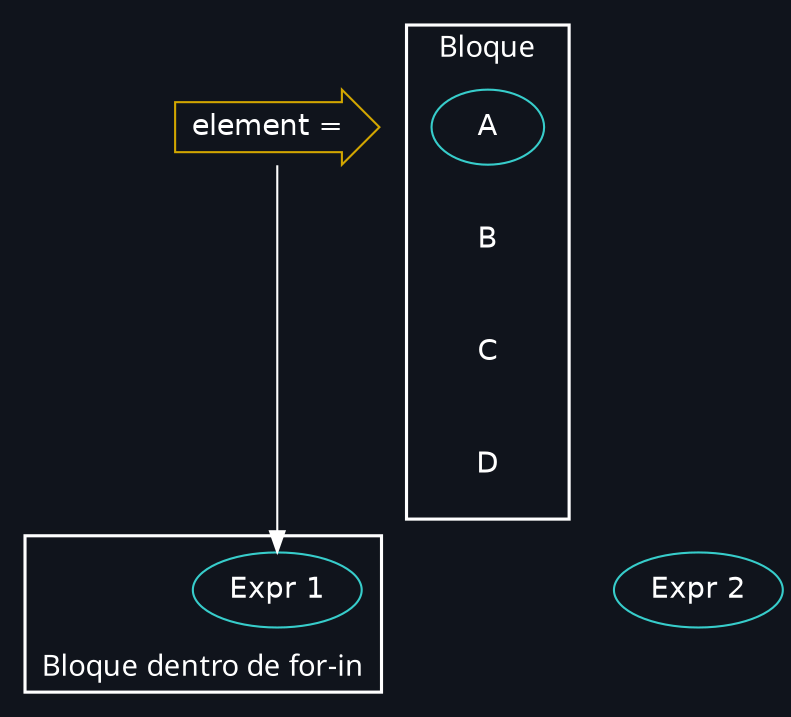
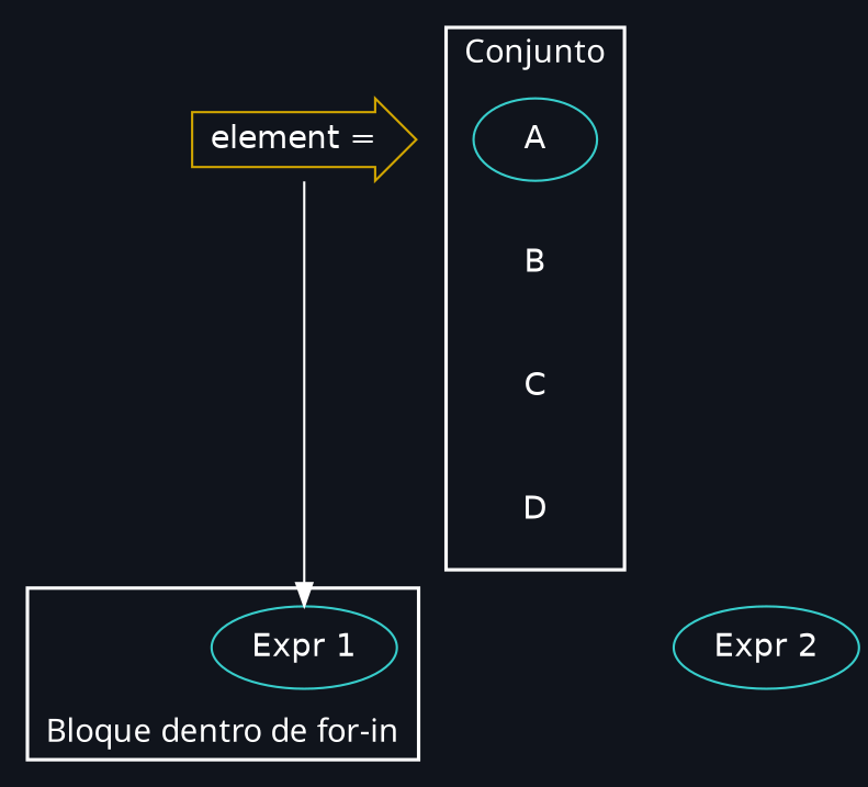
  digraph {
    bgcolor="#10141c"
    color=white
    fontcolor=white
    fontname=Monserrat
    newrank=true
    penwidth=1.5
    node [color="#37CDCB" fontcolor=white fontname=helvetica]
    edge [color=white fontcolor=white fontname=helvetica style=invis]
    n1 [color="#D2A600" label="element =  " shape=rarrow]
    n2 [label=A]
    anchor [style=invis]
    n4 [label="Expr 1"]
    n5 [label="Expr 2"]
    n6 [label=B penwidth=0]
    n7 [label=C penwidth=0]
    n8 [label=D penwidth=0]
    subgraph sub_1 {
      rank=same
      n1
      n2
    }
    subgraph sub_2 {
      rank=same
      anchor
      n4
      n5
    }
    subgraph cluster_3 {
-     label=Bloque
+     label=Conjunto
      labelloc=t
      ranksep=0.5
      n2
      n6
      n7
      n8
    }
    subgraph cluster_4 {
      label="Bloque dentro de for-in"
      labelloc=b
      n4
    }
    n1 -> n4 [style=""]
    n2 -> n6
    n4 -> n5
    n6 -> n7
    n7 -> n8
    n8 -> anchor
  }
